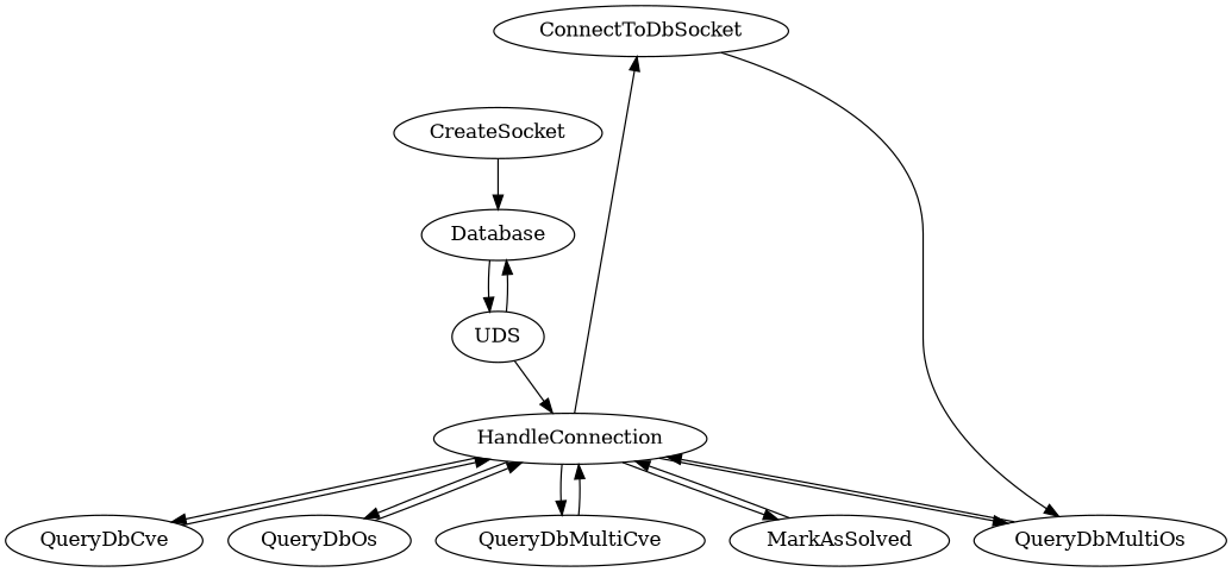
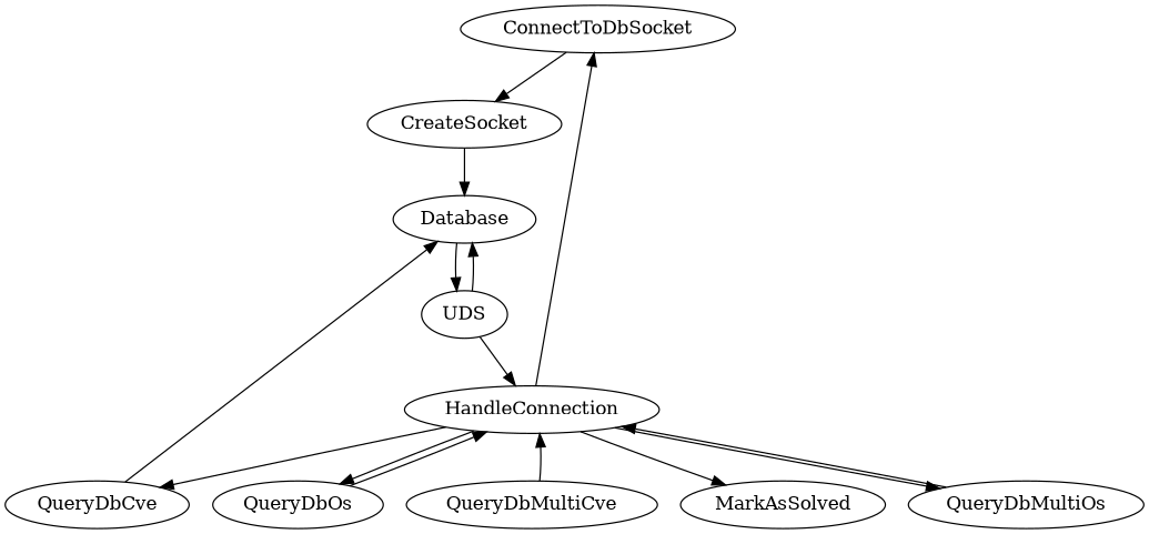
  digraph {
    ConnectToDbSocket
    CreateSocket
    Database
    UDS
    HandleConnection
    QueryDbOs
    QueryDbCve
    QueryDbMultiOs
    QueryDbMultiCve
    MarkAsSolved
-   ConnectToDbSocket -> QueryDbMultiOs
+   ConnectToDbSocket -> CreateSocket
    CreateSocket -> Database
    Database -> UDS
    UDS -> Database
    UDS -> HandleConnection
    HandleConnection -> ConnectToDbSocket
    HandleConnection -> QueryDbOs
    HandleConnection -> QueryDbCve
    HandleConnection -> QueryDbMultiOs
-   HandleConnection -> QueryDbMultiCve
    HandleConnection -> MarkAsSolved
    QueryDbOs -> HandleConnection
-   QueryDbCve -> HandleConnection
+   QueryDbCve -> Database
    QueryDbMultiOs -> HandleConnection
    QueryDbMultiCve -> HandleConnection
-   MarkAsSolved -> HandleConnection
  }
